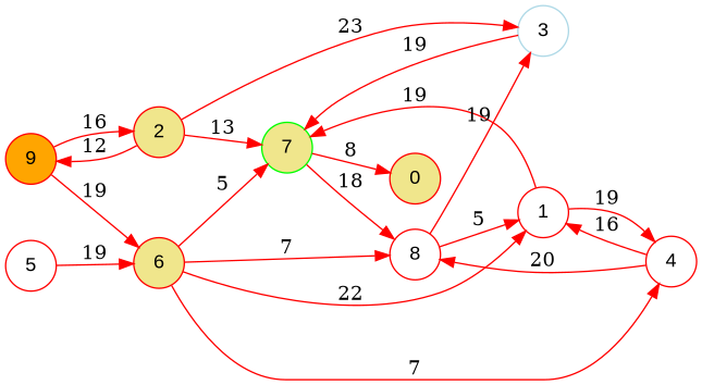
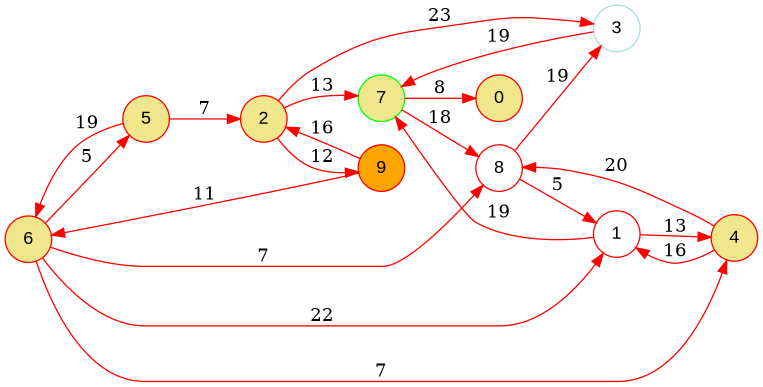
  digraph {
    rankdir=LR
    node [color=red fillcolor=khaki fontname=Arial shape=circle style=filled]
    edge [color=red]
    0
-   4 [fillcolor=white]
+   4
    1 [fillcolor=white]
    7 [color=green]
    8 [fillcolor=white]
    2
    3 [color=lightblue fillcolor=white]
    9 [fillcolor=orange]
    6
-   5 [fillcolor=white]
+   5
    4 -> 1 [label=16]
    4 -> 8 [label=20]
-   1 -> 4 [label=19]
+   1 -> 4 [label=13]
    1 -> 7 [label=19]
    7 -> 0 [label=8]
    7 -> 8 [label=18]
    8 -> 1 [label=5]
    8 -> 3 [label=19]
    2 -> 7 [label=13]
    2 -> 3 [label=23]
    2 -> 9 [label=12]
    3 -> 7 [label=19]
    9 -> 2 [label=16]
-   9 -> 6 [label=19]
+   9 -> 6 [label=11]
    6 -> 4 [label=7]
    6 -> 1 [label=22]
    6 -> 8 [label=7]
-   6 -> 7 [label=5]
+   6 -> 5 [label=5]
+   5 -> 2 [label=7]
    5 -> 6 [label=19]
  }
